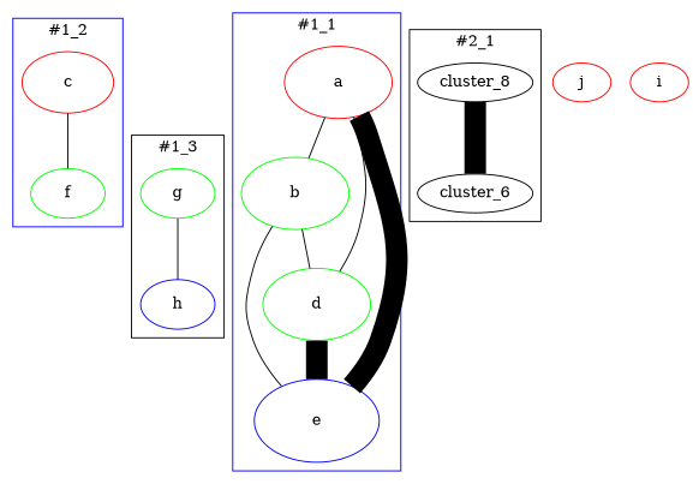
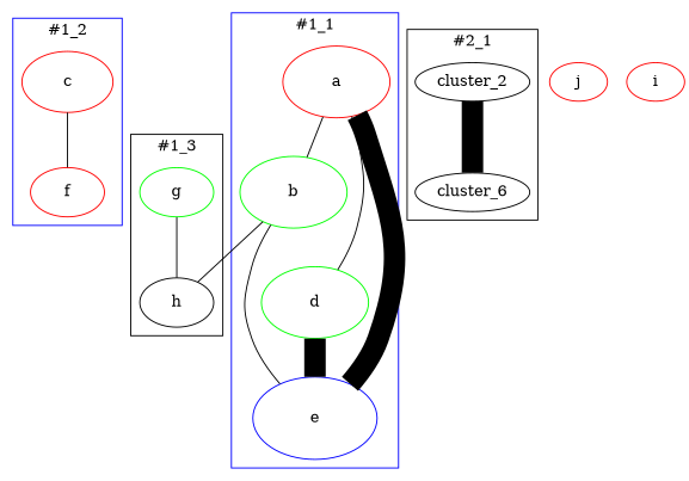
  digraph {
    node [color="#FF0000" style="setlinewidth(1)"]
    edge [dir=none style="setlinewidth(1)"]
    n1 [height=0.7857142855 label=c width=1.17857142825]
-   n2 [color="#00FF00" height=0.642857143 label=f width=0.9642857144999999]
+   n2 [height=0.642857143 label=f width=0.9642857144999999]
    n3 [color="#00FF00" height=0.642857143 label=g width=0.9642857144999999]
-   n4 [color="#0000FF" height=0.642857143 label=h width=0.9642857144999999]
+   n4 [color=black height=0.642857143 label=h width=0.9642857144999999]
    n5 [height=0.9285714285 label=a width=1.39285714275]
    n6 [color="#00FF00" height=0.9285714285 label=b width=1.39285714275]
    n7 [color="#00FF00" height=0.9285714285 label=d width=1.39285714275]
    n8 [color="#0000FF" height=1.0714285715 label=e width=1.60714285725]
-   cluster_2 [label=cluster_8 color="" style=""]
+   cluster_2 [color="" style=""]
    n10 [label=cluster_6 color="" style=""]
    n11 [height=0.5 label=j width=0.75]
    n12 [height=0.5 label=i width=0.75]
    subgraph cluster_1 {
      color="#0000FF"
      label="#1_2"
      style="setlinewidth(1)"
      n1
      n2
    }
    subgraph cluster_2 {
      label="#1_3"
      n3
      n4
    }
    subgraph cluster_3 {
      color="#0000FF"
      label="#1_1"
      style="setlinewidth(1)"
      n5
      n6
      n7
      n8
    }
    subgraph cluster_4 {
      label="#2_1"
      cluster_2
      n10
    }
    n1 -> n2
    n3 -> n4
    n5 -> n6
    n5 -> n7
    n5 -> n8 [style="setlinewidth(20)"]
-   n6 -> n7
+   n6 -> n4
    n6 -> n8
    n7 -> n8 [style="setlinewidth(20)"]
    cluster_2 -> n10 [style="setlinewidth(20)"]
  }
